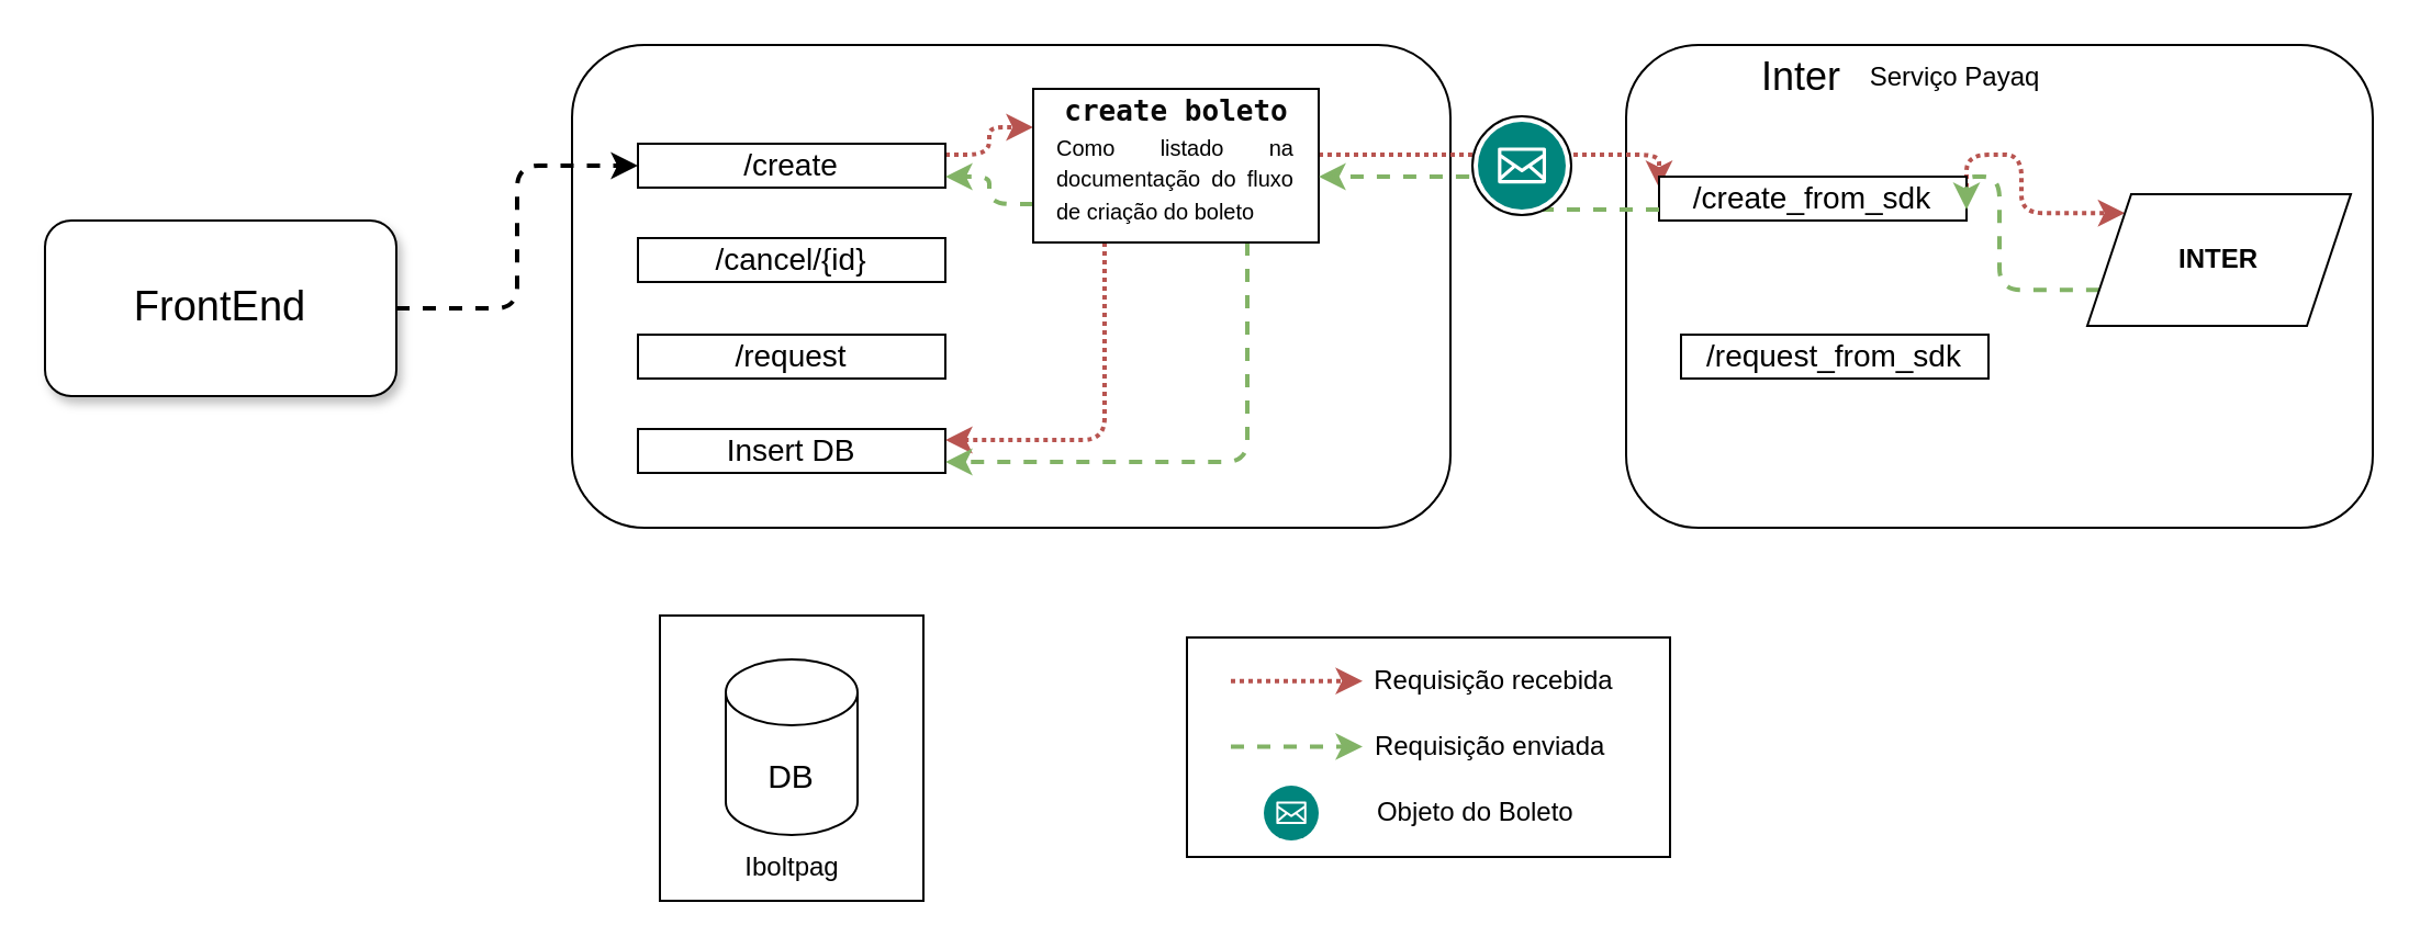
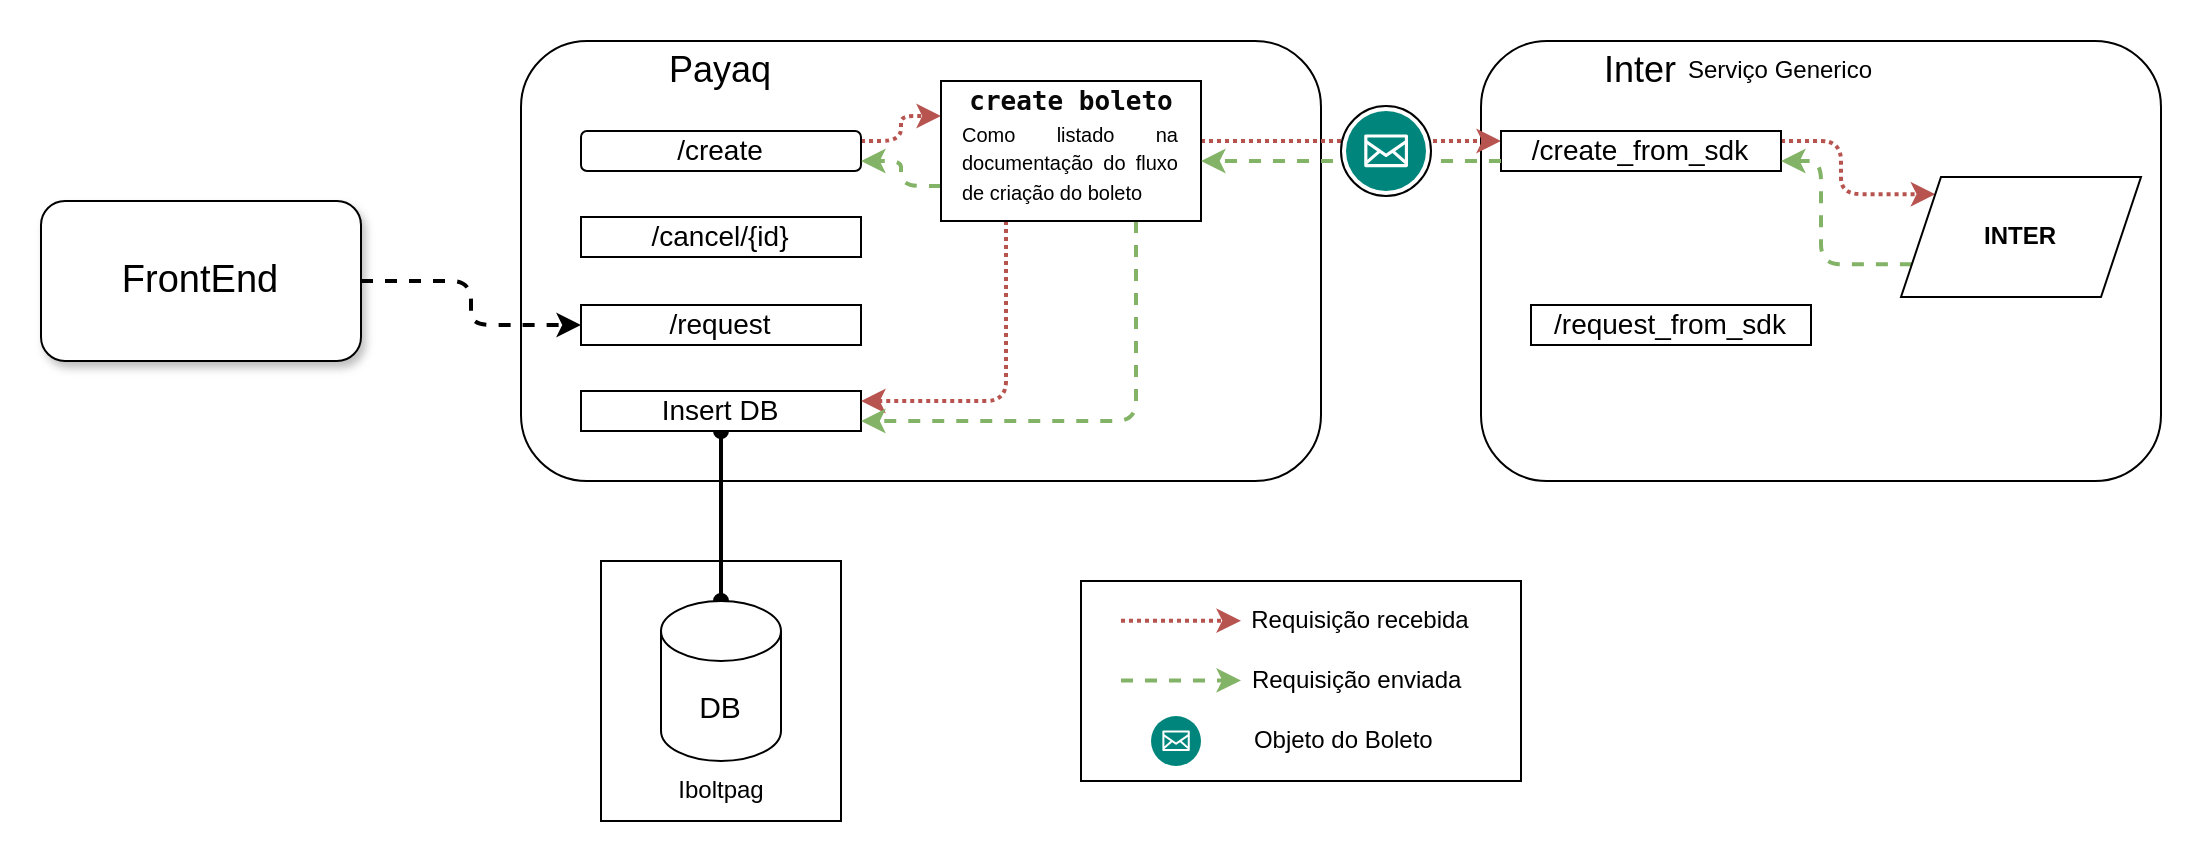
  <mxCell id="0" />
  <mxCell id="1" parent="0" />
  <mxCell id="2" value="" style="rounded=0;whiteSpace=wrap;html=1;" vertex="1" parent="1"><mxGeometry x="540" y="290" width="220" height="100" as="geometry" /></mxCell>
  <mxCell id="3" value="" style="rounded=1;whiteSpace=wrap;html=1;" vertex="1" parent="1"><mxGeometry x="260" y="20" width="400" height="220" as="geometry" /></mxCell>
- <mxCell id="4" style="edgeStyle=orthogonalEdgeStyle;rounded=1;orthogonalLoop=1;jettySize=auto;html=1;exitX=1;exitY=0.5;exitDx=0;exitDy=0;entryX=0;entryY=0.5;entryDx=0;entryDy=0;strokeColor=default;curved=0;strokeWidth=2;dashed=1;" edge="1" parent="1" source="6" target="10"><mxGeometry relative="1" as="geometry" /></mxCell>
+ <mxCell id="5" value="" style="edgeStyle=orthogonalEdgeStyle;rounded=1;orthogonalLoop=1;jettySize=auto;html=1;strokeColor=default;curved=0;strokeWidth=2;dashed=1;" edge="1" parent="1" source="6" target="14"><mxGeometry relative="1" as="geometry" /></mxCell>
  <mxCell id="6" value="&lt;font style=&quot;font-size: 19px;&quot;&gt;FrontEnd&lt;/font&gt;" style="rounded=1;whiteSpace=wrap;html=1;shadow=1;" vertex="1" parent="1"><mxGeometry x="20" y="100" width="160" height="80" as="geometry" /></mxCell>
+ <mxCell id="7" value="Payaq" style="text;html=1;align=center;verticalAlign=middle;whiteSpace=wrap;rounded=0;fontSize=18;" vertex="1" parent="1"><mxGeometry x="330" y="20" width="60" height="30" as="geometry" /></mxCell>
  <mxCell id="8" value="" style="rounded=1;whiteSpace=wrap;html=1;" vertex="1" parent="1"><mxGeometry x="740" y="20" width="340" height="220" as="geometry" /></mxCell>
  <mxCell id="9" style="edgeStyle=orthogonalEdgeStyle;rounded=1;orthogonalLoop=1;jettySize=auto;html=1;exitX=1;exitY=0.25;exitDx=0;exitDy=0;entryX=0;entryY=0.25;entryDx=0;entryDy=0;strokeWidth=2;fillColor=#f8cecc;strokeColor=#b85450;dashed=1;dashPattern=1 1;curved=0;" edge="1" parent="1" source="10" target="23"><mxGeometry relative="1" as="geometry" /></mxCell>
- <mxCell id="10" value="&lt;font style=&quot;font-size: 14px;&quot;&gt;/create&lt;/font&gt;" style="rounded=0;whiteSpace=wrap;html=1;" vertex="1" parent="1"><mxGeometry x="290" y="65" width="140" height="20" as="geometry" /></mxCell>
- <mxCell id="11" value="Serviço Payaq" style="text;html=1;align=center;verticalAlign=middle;whiteSpace=wrap;rounded=0;" vertex="1" parent="1"><mxGeometry x="820" y="20" width="140" height="30" as="geometry" /></mxCell>
+ <mxCell id="10" value="&lt;font style=&quot;font-size: 14px;&quot;&gt;/create&lt;/font&gt;" style="whiteSpace=wrap;html=1;rounded=1;" vertex="1" parent="1"><mxGeometry x="290" y="65" width="140" height="20" as="geometry" /></mxCell>
+ <mxCell id="11" value="Serviço Generico" style="text;html=1;align=center;verticalAlign=middle;whiteSpace=wrap;rounded=0;" vertex="1" parent="1"><mxGeometry x="820" y="20" width="140" height="30" as="geometry" /></mxCell>
  <mxCell id="12" value="Inter" style="text;html=1;align=center;verticalAlign=middle;whiteSpace=wrap;rounded=0;fontSize=18;" vertex="1" parent="1"><mxGeometry x="750" y="20" width="140" height="30" as="geometry" /></mxCell>
  <mxCell id="13" value="&lt;font style=&quot;font-size: 14px;&quot;&gt;/cancel/{id}&lt;/font&gt;" style="rounded=0;whiteSpace=wrap;html=1;" vertex="1" parent="1"><mxGeometry x="290" y="108" width="140" height="20" as="geometry" /></mxCell>
  <mxCell id="14" value="&lt;font style=&quot;font-size: 14px;&quot;&gt;/request&lt;/font&gt;" style="rounded=0;whiteSpace=wrap;html=1;" vertex="1" parent="1"><mxGeometry x="290" y="152" width="140" height="20" as="geometry" /></mxCell>
  <mxCell id="15" value="" style="rounded=0;whiteSpace=wrap;html=1;" vertex="1" parent="1"><mxGeometry x="300" y="280" width="120" height="130" as="geometry" /></mxCell>
  <mxCell id="16" value="Iboltpag" style="text;html=1;align=center;verticalAlign=middle;resizable=0;points=[];autosize=1;strokeColor=none;fillColor=none;" vertex="1" parent="1"><mxGeometry x="325" y="380" width="70" height="30" as="geometry" /></mxCell>
+ <mxCell id="17" style="edgeStyle=orthogonalEdgeStyle;rounded=0;orthogonalLoop=1;jettySize=auto;html=1;exitX=0.5;exitY=1;exitDx=0;exitDy=0;entryX=0.5;entryY=0;entryDx=0;entryDy=0;strokeWidth=2;entryPerimeter=0;endArrow=oval;endFill=1;startArrow=oval;startFill=1;" edge="1" parent="1" source="18" target="26"><mxGeometry relative="1" as="geometry"><Array as="points"><mxPoint x="360" y="280" /><mxPoint x="360" y="280" /></Array></mxGeometry></mxCell>
  <mxCell id="18" value="&lt;font style=&quot;font-size: 14px;&quot;&gt;Insert DB&lt;/font&gt;" style="rounded=0;whiteSpace=wrap;html=1;" vertex="1" parent="1"><mxGeometry x="290" y="195" width="140" height="20" as="geometry" /></mxCell>
  <mxCell id="19" style="edgeStyle=orthogonalEdgeStyle;rounded=1;orthogonalLoop=1;jettySize=auto;html=1;entryX=0;entryY=0.25;entryDx=0;entryDy=0;strokeWidth=2;fillColor=#f8cecc;strokeColor=#b85450;dashed=1;dashPattern=1 1;curved=0;" edge="1" parent="1" target="28"><mxGeometry relative="1" as="geometry"><mxPoint x="600" y="70" as="sourcePoint" /><Array as="points"><mxPoint x="600" y="70" /></Array></mxGeometry></mxCell>
  <mxCell id="20" style="edgeStyle=orthogonalEdgeStyle;rounded=1;orthogonalLoop=1;jettySize=auto;html=1;exitX=0.25;exitY=1;exitDx=0;exitDy=0;entryX=1;entryY=0.25;entryDx=0;entryDy=0;strokeWidth=2;fillColor=#f8cecc;strokeColor=#b85450;dashed=1;dashPattern=1 1;curved=0;" edge="1" parent="1" source="23" target="18"><mxGeometry relative="1" as="geometry" /></mxCell>
  <mxCell id="21" style="edgeStyle=orthogonalEdgeStyle;rounded=1;orthogonalLoop=1;jettySize=auto;html=1;exitX=0.75;exitY=1;exitDx=0;exitDy=0;entryX=1;entryY=0.75;entryDx=0;entryDy=0;strokeWidth=2;dashed=1;fillColor=#d5e8d4;strokeColor=#82b366;curved=0;" edge="1" parent="1" source="23" target="18"><mxGeometry relative="1" as="geometry" /></mxCell>
  <mxCell id="22" style="edgeStyle=orthogonalEdgeStyle;rounded=1;orthogonalLoop=1;jettySize=auto;html=1;exitX=0;exitY=0.75;exitDx=0;exitDy=0;entryX=1;entryY=0.75;entryDx=0;entryDy=0;strokeWidth=2;dashed=1;fillColor=#d5e8d4;strokeColor=#82b366;curved=0;" edge="1" parent="1" source="23" target="10"><mxGeometry relative="1" as="geometry" /></mxCell>
  <mxCell id="23" value="" style="rounded=0;whiteSpace=wrap;html=1;movable=1;resizable=1;rotatable=1;deletable=1;editable=1;locked=0;connectable=1;container=0;" vertex="1" parent="1"><mxGeometry x="470" y="40" width="130" height="70" as="geometry" /></mxCell>
  <mxCell id="24" value="&lt;div style=&quot;background-color: rgb(255, 255, 255); color: rgb(8, 8, 8); font-family: &amp;quot;JetBrains Mono&amp;quot;, monospace; font-size: 13px;&quot;&gt;create boleto&lt;/div&gt;" style="text;html=1;align=center;verticalAlign=middle;resizable=1;points=[];autosize=1;strokeColor=none;fillColor=none;fontSize=13;fontStyle=1;movable=1;rotatable=1;deletable=1;editable=1;locked=0;connectable=1;container=0;" vertex="1" parent="1"><mxGeometry x="475" y="35" width="120" height="30" as="geometry" /></mxCell>
  <mxCell id="25" value="&lt;div style=&quot;text-align: justify;&quot;&gt;&lt;span style=&quot;font-size: 10px; background-color: initial;&quot;&gt;Como listado na documentação do fluxo de criação do boleto&lt;/span&gt;&lt;/div&gt;" style="text;html=1;align=center;verticalAlign=middle;whiteSpace=wrap;rounded=0;movable=1;resizable=1;rotatable=1;deletable=1;editable=1;locked=0;connectable=1;container=0;" vertex="1" parent="1"><mxGeometry x="480" y="65" width="110" height="32" as="geometry" /></mxCell>
  <mxCell id="26" value="&lt;font style=&quot;font-size: 15px;&quot;&gt;DB&lt;/font&gt;" style="shape=cylinder3;whiteSpace=wrap;html=1;boundedLbl=1;backgroundOutline=1;size=15;" vertex="1" parent="1"><mxGeometry x="330" y="300" width="60" height="80" as="geometry" /></mxCell>
  <mxCell id="27" style="edgeStyle=orthogonalEdgeStyle;rounded=1;orthogonalLoop=1;jettySize=auto;html=1;exitX=1;exitY=0.25;exitDx=0;exitDy=0;entryX=0;entryY=0;entryDx=0;entryDy=0;strokeWidth=2;fillColor=#f8cecc;strokeColor=#b85450;dashed=1;dashPattern=1 1;curved=0;" edge="1" parent="1" source="28" target="31"><mxGeometry relative="1" as="geometry"><Array as="points"><mxPoint x="920" y="70" /><mxPoint x="920" y="97" /><mxPoint x="967" y="97" /></Array></mxGeometry></mxCell>
- <mxCell id="28" value="&lt;font style=&quot;font-size: 14px;&quot;&gt;/create_from_sdk&lt;/font&gt;" style="rounded=0;whiteSpace=wrap;html=1;" vertex="1" parent="1"><mxGeometry x="755" y="80" width="140" height="20" as="geometry" /></mxCell>
+ <mxCell id="28" value="&lt;font style=&quot;font-size: 14px;&quot;&gt;/create_from_sdk&lt;/font&gt;" style="rounded=0;whiteSpace=wrap;html=1;" vertex="1" parent="1"><mxGeometry x="750" y="65" width="140" height="20" as="geometry" /></mxCell>
  <mxCell id="29" value="&lt;font style=&quot;font-size: 14px;&quot;&gt;/request_from_sdk&lt;/font&gt;" style="rounded=0;whiteSpace=wrap;html=1;" vertex="1" parent="1"><mxGeometry x="765" y="152" width="140" height="20" as="geometry" /></mxCell>
  <mxCell id="30" style="edgeStyle=orthogonalEdgeStyle;rounded=1;orthogonalLoop=1;jettySize=auto;html=1;exitX=0;exitY=0.75;exitDx=0;exitDy=0;entryX=1;entryY=0.75;entryDx=0;entryDy=0;dashed=1;strokeWidth=2;fillColor=#d5e8d4;strokeColor=#82b366;curved=0;" edge="1" parent="1" source="31" target="28"><mxGeometry relative="1" as="geometry"><Array as="points"><mxPoint x="910" y="132" /><mxPoint x="910" y="80" /></Array></mxGeometry></mxCell>
  <mxCell id="31" value="&lt;b&gt;INTER&lt;/b&gt;" style="shape=parallelogram;perimeter=parallelogramPerimeter;whiteSpace=wrap;html=1;fixedSize=1;" vertex="1" parent="1"><mxGeometry x="950" y="88" width="120" height="60" as="geometry" /></mxCell>
  <mxCell id="32" style="edgeStyle=orthogonalEdgeStyle;rounded=1;orthogonalLoop=1;jettySize=auto;html=1;exitX=0;exitY=0.75;exitDx=0;exitDy=0;entryX=1;entryY=0.571;entryDx=0;entryDy=0;entryPerimeter=0;strokeWidth=2;dashed=1;fillColor=#d5e8d4;strokeColor=#82b366;curved=0;" edge="1" parent="1" source="28" target="23"><mxGeometry relative="1" as="geometry" /></mxCell>
  <mxCell id="33" value="" style="ellipse;whiteSpace=wrap;html=1;aspect=fixed;" vertex="1" parent="1"><mxGeometry x="670" y="52.5" width="45" height="45" as="geometry" /></mxCell>
  <mxCell id="34" value="" style="verticalLabelPosition=bottom;aspect=fixed;html=1;shape=mxgraph.salesforce.inbox2;" vertex="1" parent="1"><mxGeometry x="672.5" y="55" width="40" height="40" as="geometry" /></mxCell>
  <mxCell id="35" value="" style="endArrow=classic;html=1;rounded=0;dashed=1;strokeWidth=2;fillColor=#f8cecc;strokeColor=#b85450;dashPattern=1 1;" edge="1" parent="1"><mxGeometry width="50" height="50" relative="1" as="geometry"><mxPoint x="560" y="309.82" as="sourcePoint" /><mxPoint x="620" y="309.82" as="targetPoint" /></mxGeometry></mxCell>
  <mxCell id="36" value="" style="endArrow=classic;html=1;rounded=0;fillColor=#d5e8d4;strokeColor=#82b366;dashed=1;strokeWidth=2;" edge="1" parent="1"><mxGeometry width="50" height="50" relative="1" as="geometry"><mxPoint x="560" y="339.7" as="sourcePoint" /><mxPoint x="620" y="339.7" as="targetPoint" /></mxGeometry></mxCell>
  <mxCell id="37" value="Requisição recebida" style="text;html=1;align=center;verticalAlign=middle;whiteSpace=wrap;rounded=0;" vertex="1" parent="1"><mxGeometry x="620" y="300" width="120" height="20" as="geometry" /></mxCell>
  <mxCell id="38" value="Requisição enviada&amp;nbsp;" style="text;html=1;align=center;verticalAlign=middle;whiteSpace=wrap;rounded=0;" vertex="1" parent="1"><mxGeometry x="620" y="330" width="120" height="20" as="geometry" /></mxCell>
  <mxCell id="39" value="" style="verticalLabelPosition=bottom;aspect=fixed;html=1;shape=mxgraph.salesforce.inbox2;" vertex="1" parent="1"><mxGeometry x="575" y="357.5" width="25" height="25" as="geometry" /></mxCell>
  <mxCell id="40" value="Objeto do Boleto&amp;nbsp; &amp;nbsp; &amp;nbsp;" style="text;html=1;align=center;verticalAlign=middle;whiteSpace=wrap;rounded=0;" vertex="1" parent="1"><mxGeometry x="620" y="360" width="120" height="20" as="geometry" /></mxCell>
